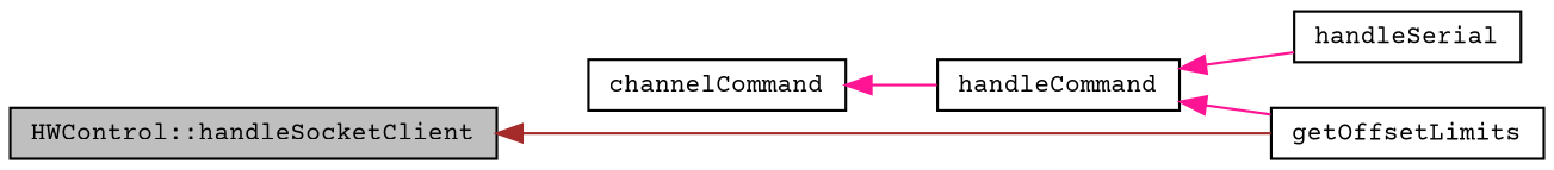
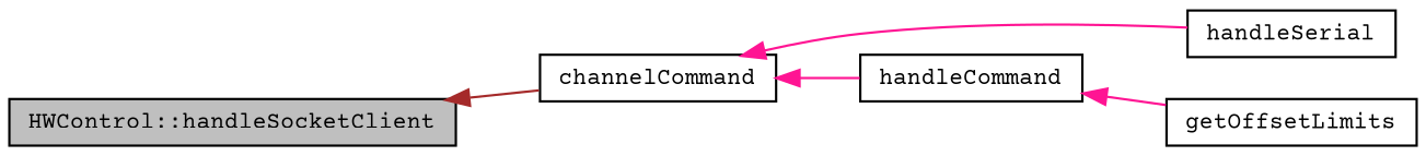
  digraph {
    fontname="Courier Prime"
    rankdir=LR
    node [color=black fillcolor=white fontname="Courier Prime" fontsize=10 shape=record style=filled]
    edge [color=deeppink dir=back fontname="Courier Prime" fontsize=10 labelfontname=Helvetica labelfontsize=10 style=solid]
    n1 [fillcolor=grey75 fontcolor=black height=0.2 label="HWControl::handleSocketClient" width=0.4]
    n2 [height=0.2 label=channelCommand width=0.4]
    n3 [height=0.2 label=handleCommand width=0.4]
    n4 [height=0.2 label=handleSerial width=0.4]
    n5 [height=0.2 label=getOffsetLimits width=0.4]
-   n1 -> n5 [color=brown]
+   n1 -> n2 [color=brown]
    n2 -> n3
-   n3 -> n4
+   n2 -> n4
    n3 -> n5
  }
